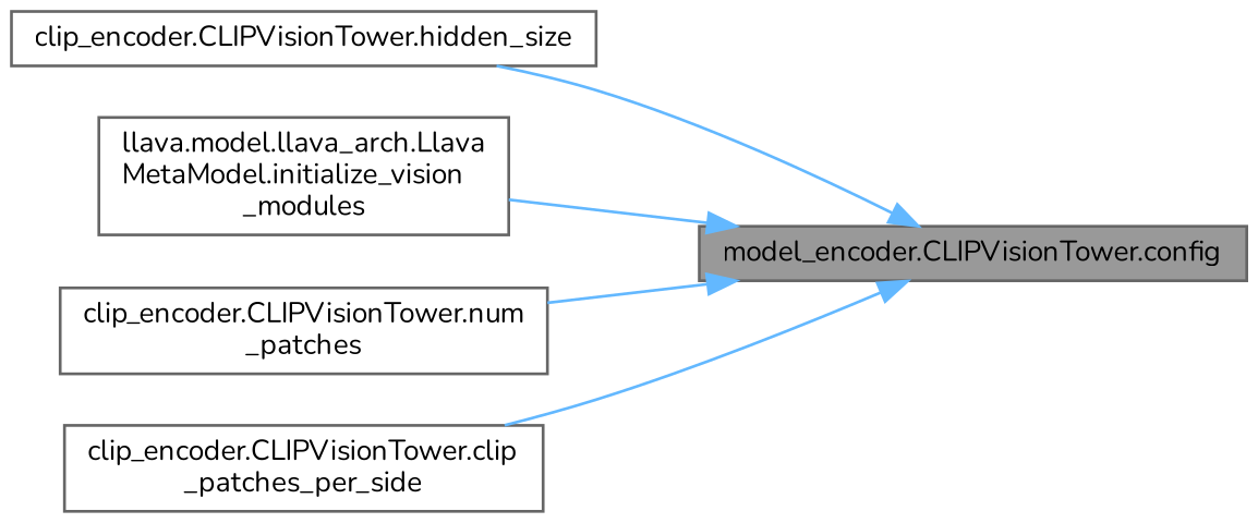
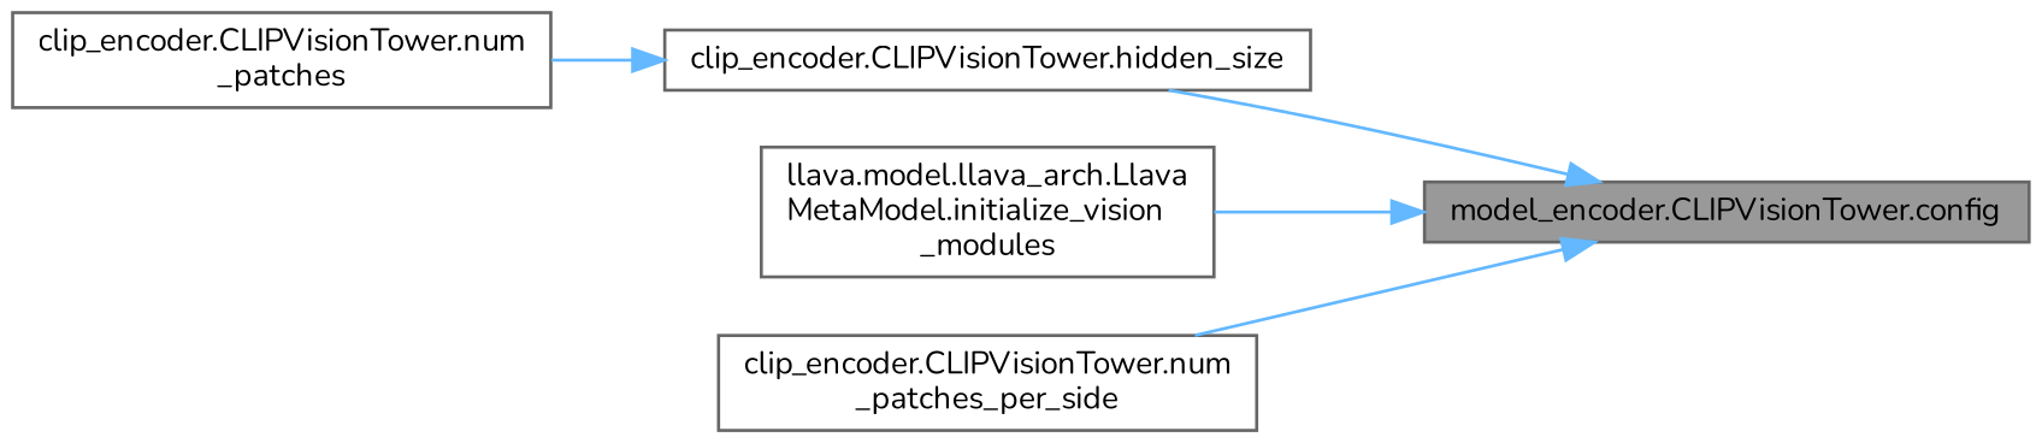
  digraph {
    fontname=Nunito
    rankdir=RL
    node [color=grey40 fillcolor=white fontname=Nunito fontsize=10 shape=box style=filled]
    edge [color=steelblue1 dir=back fontname=Nunito fontsize=10 labelfontname=Helvetica labelfontsize=10 style=solid]
    n1 [color=gray40 fillcolor=grey60 fontcolor=black height=0.2 label="model_encoder.CLIPVisionTower.config" width=0.4]
    n2 [height=0.2 label="clip_encoder.CLIPVisionTower.hidden_size" width=0.4]
    n3 [height=0.2 label="llava.model.llava_arch.Llava\lMetaModel.initialize_vision\l_modules" width=0.4]
    n4 [height=0.2 label="clip_encoder.CLIPVisionTower.num\l_patches" width=0.4]
-   n5 [height=0.2 label="clip_encoder.CLIPVisionTower.clip\l_patches_per_side" width=0.4]
+   n5 [height=0.2 label="clip_encoder.CLIPVisionTower.num\l_patches_per_side" width=0.4]
    n1 -> n2
    n1 -> n3
-   n1 -> n4
+   n2 -> n4
    n1 -> n5
  }
